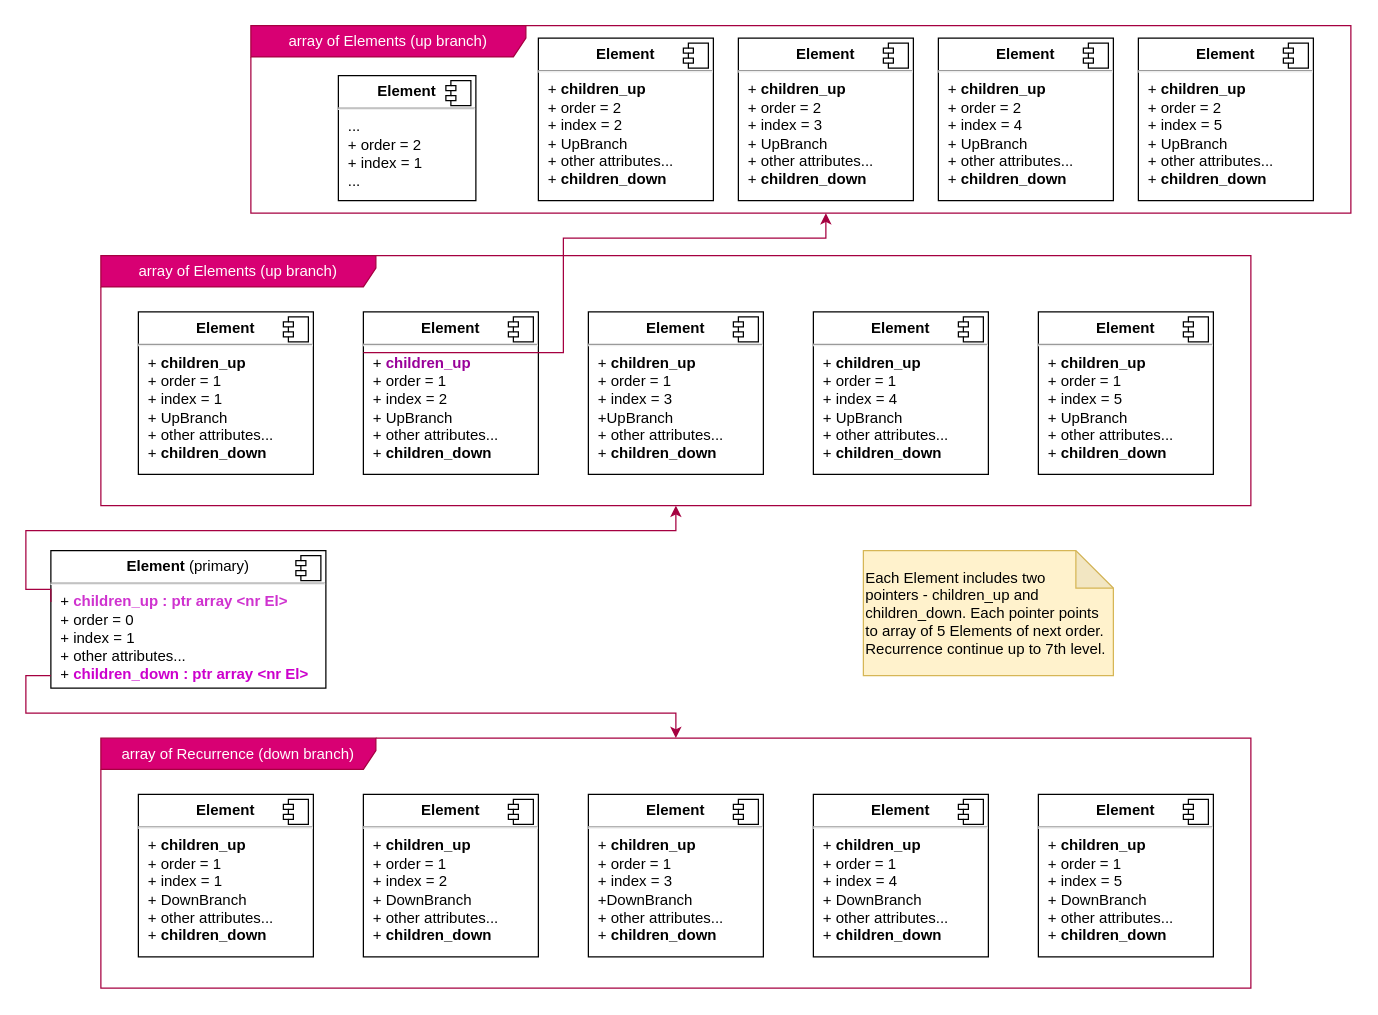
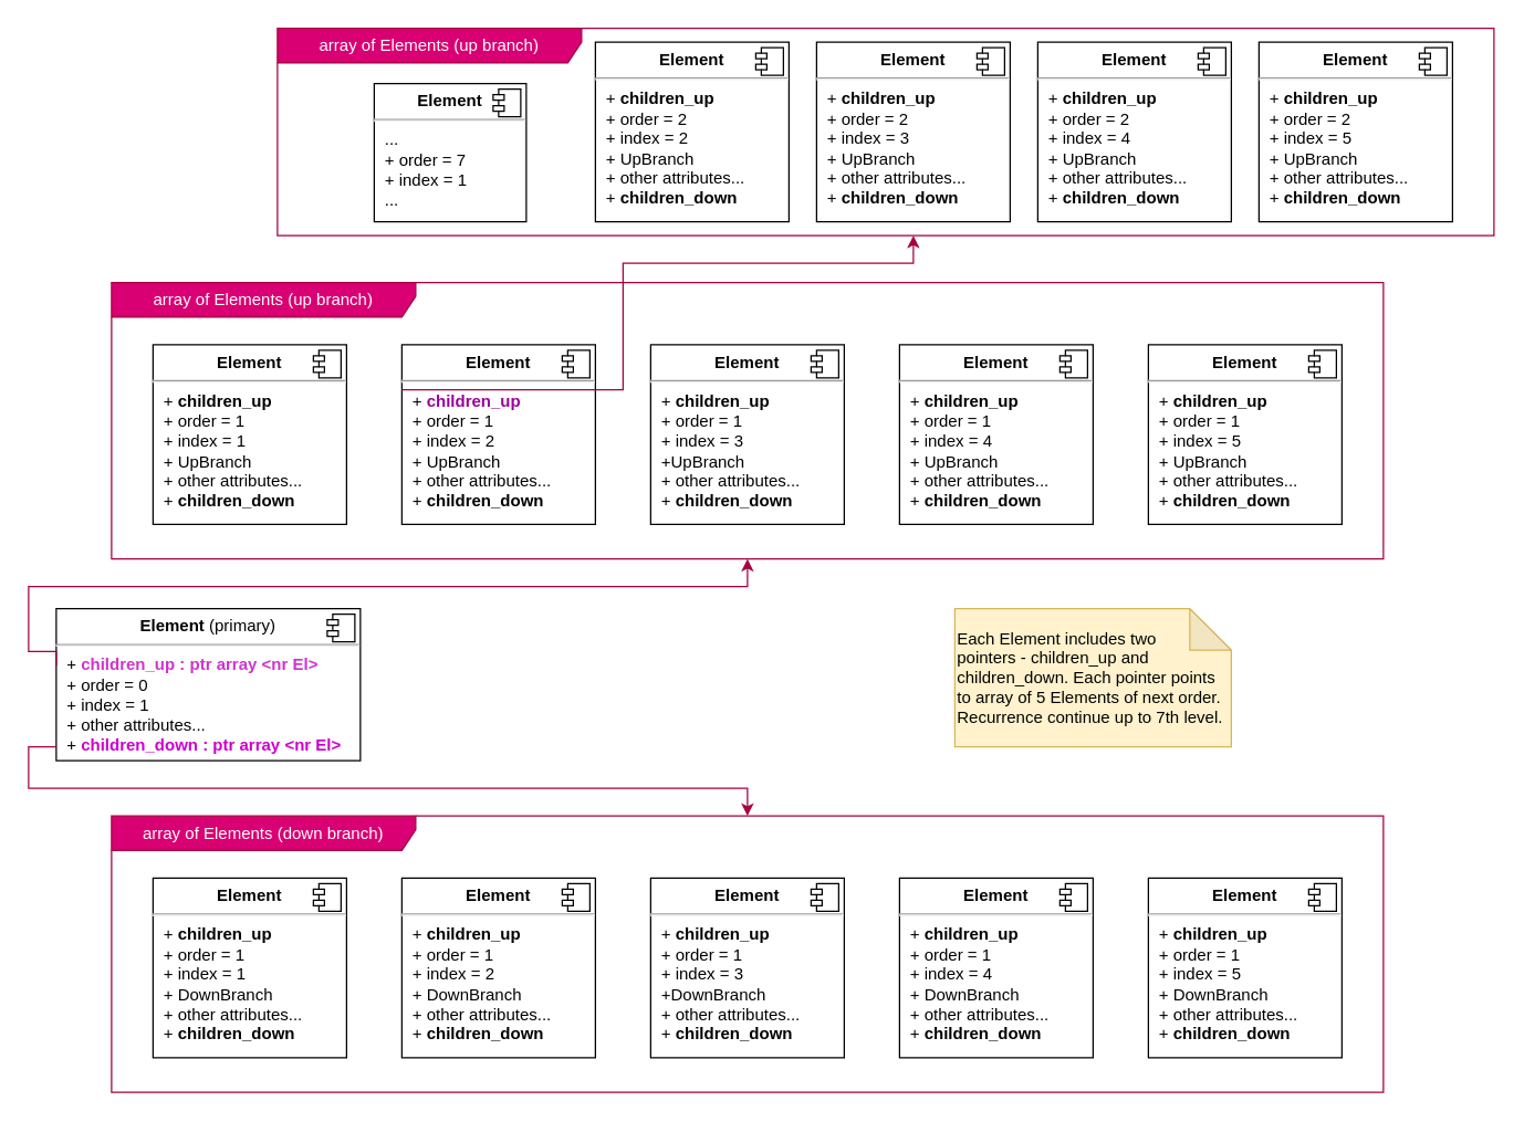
  <mxCell id="0" />
  <mxCell id="1" parent="0" />
  <mxCell id="2" value="&lt;p style=&quot;margin:0px;margin-top:6px;text-align:center;&quot;&gt;&lt;b&gt;Element &lt;/b&gt;(primary)&lt;/p&gt;&lt;hr&gt;&lt;p style=&quot;margin:0px;margin-left:8px;&quot;&gt;+ &lt;b&gt;&lt;font color=&quot;#cf32cf&quot;&gt;children_up : ptr array &amp;lt;nr El&amp;gt;&lt;/font&gt;&lt;/b&gt;&lt;/p&gt;&lt;p style=&quot;margin:0px;margin-left:8px;&quot;&gt;+ order = 0&lt;/p&gt;&lt;p style=&quot;margin:0px;margin-left:8px;&quot;&gt;+ index = 1&lt;/p&gt;&lt;p style=&quot;margin:0px;margin-left:8px;&quot;&gt;+ other attributes...&lt;br&gt;+&amp;nbsp;&lt;b&gt;&lt;font color=&quot;#cc00cc&quot;&gt;children_down : ptr array &amp;lt;nr El&amp;gt;&lt;/font&gt;&lt;/b&gt;&lt;/p&gt;" style="align=left;overflow=fill;html=1;dropTarget=0;whiteSpace=wrap;" vertex="1" parent="1"><mxGeometry x="40" y="440" width="220" height="110" as="geometry" /></mxCell>
  <mxCell id="3" value="" style="shape=component;jettyWidth=8;jettyHeight=4;" vertex="1" parent="2"><mxGeometry x="1" width="20" height="20" relative="1" as="geometry"><mxPoint x="-24" y="4" as="offset" /></mxGeometry></mxCell>
  <mxCell id="4" value="&lt;p style=&quot;margin:0px;margin-top:6px;text-align:center;&quot;&gt;&lt;b&gt;Element&lt;/b&gt;&lt;/p&gt;&lt;hr&gt;&lt;p style=&quot;margin:0px;margin-left:8px;&quot;&gt;+ &lt;b&gt;children_up&lt;/b&gt;&lt;/p&gt;&lt;p style=&quot;margin:0px;margin-left:8px;&quot;&gt;+ order = 1&lt;/p&gt;&lt;p style=&quot;margin:0px;margin-left:8px;&quot;&gt;+ index = 1&lt;/p&gt;&lt;p style=&quot;margin:0px;margin-left:8px;&quot;&gt;+ UpBranch&lt;/p&gt;&lt;p style=&quot;margin:0px;margin-left:8px;&quot;&gt;+ other attributes...&lt;br&gt;+&amp;nbsp;&lt;b&gt;children_down&lt;/b&gt;&lt;/p&gt;" style="align=left;overflow=fill;html=1;dropTarget=0;whiteSpace=wrap;" vertex="1" parent="1"><mxGeometry x="110" y="249" width="140" height="130" as="geometry" /></mxCell>
  <mxCell id="5" value="" style="shape=component;jettyWidth=8;jettyHeight=4;" vertex="1" parent="4"><mxGeometry x="1" width="20" height="20" relative="1" as="geometry"><mxPoint x="-24" y="4" as="offset" /></mxGeometry></mxCell>
  <mxCell id="6" value="&lt;p style=&quot;margin:0px;margin-top:6px;text-align:center;&quot;&gt;&lt;b&gt;Element&lt;/b&gt;&lt;/p&gt;&lt;hr&gt;&lt;p style=&quot;margin:0px;margin-left:8px;&quot;&gt;+ &lt;b&gt;&lt;font color=&quot;#990099&quot;&gt;children_up&lt;/font&gt;&lt;/b&gt;&lt;/p&gt;&lt;p style=&quot;margin:0px;margin-left:8px;&quot;&gt;+ order = 1&lt;/p&gt;&lt;p style=&quot;margin:0px;margin-left:8px;&quot;&gt;+ index = 2&lt;/p&gt;&lt;p style=&quot;margin:0px;margin-left:8px;&quot;&gt;+ UpBranch&lt;/p&gt;&lt;p style=&quot;margin:0px;margin-left:8px;&quot;&gt;+ other attributes...&lt;br&gt;+&amp;nbsp;&lt;b&gt;children_down&lt;/b&gt;&lt;/p&gt;" style="align=left;overflow=fill;html=1;dropTarget=0;whiteSpace=wrap;" vertex="1" parent="1"><mxGeometry x="290" y="249" width="140" height="130" as="geometry" /></mxCell>
  <mxCell id="7" value="" style="shape=component;jettyWidth=8;jettyHeight=4;" vertex="1" parent="6"><mxGeometry x="1" width="20" height="20" relative="1" as="geometry"><mxPoint x="-24" y="4" as="offset" /></mxGeometry></mxCell>
  <mxCell id="8" value="&lt;p style=&quot;margin:0px;margin-top:6px;text-align:center;&quot;&gt;&lt;b&gt;Element&lt;/b&gt;&lt;/p&gt;&lt;hr&gt;&lt;p style=&quot;margin:0px;margin-left:8px;&quot;&gt;+ &lt;b&gt;children_up&lt;/b&gt;&lt;/p&gt;&lt;p style=&quot;margin:0px;margin-left:8px;&quot;&gt;+ order = 1&lt;/p&gt;&lt;p style=&quot;margin:0px;margin-left:8px;&quot;&gt;+ index = 3&lt;/p&gt;&lt;p style=&quot;margin:0px;margin-left:8px;&quot;&gt;+UpBranch&lt;/p&gt;&lt;p style=&quot;margin:0px;margin-left:8px;&quot;&gt;+ other attributes...&lt;br&gt;+&amp;nbsp;&lt;b&gt;children_down&lt;/b&gt;&lt;/p&gt;" style="align=left;overflow=fill;html=1;dropTarget=0;whiteSpace=wrap;" vertex="1" parent="1"><mxGeometry x="470" y="249" width="140" height="130" as="geometry" /></mxCell>
  <mxCell id="9" value="" style="shape=component;jettyWidth=8;jettyHeight=4;" vertex="1" parent="8"><mxGeometry x="1" width="20" height="20" relative="1" as="geometry"><mxPoint x="-24" y="4" as="offset" /></mxGeometry></mxCell>
  <mxCell id="10" value="&lt;p style=&quot;margin:0px;margin-top:6px;text-align:center;&quot;&gt;&lt;b&gt;Element&lt;/b&gt;&lt;/p&gt;&lt;hr&gt;&lt;p style=&quot;margin:0px;margin-left:8px;&quot;&gt;+ &lt;b&gt;children_up&lt;/b&gt;&lt;/p&gt;&lt;p style=&quot;margin:0px;margin-left:8px;&quot;&gt;+ order = 1&lt;/p&gt;&lt;p style=&quot;margin:0px;margin-left:8px;&quot;&gt;+ index = 4&lt;/p&gt;&lt;p style=&quot;margin:0px;margin-left:8px;&quot;&gt;+ UpBranch&lt;/p&gt;&lt;p style=&quot;margin:0px;margin-left:8px;&quot;&gt;+ other attributes...&lt;br&gt;+&amp;nbsp;&lt;b&gt;children_down&lt;/b&gt;&lt;/p&gt;" style="align=left;overflow=fill;html=1;dropTarget=0;whiteSpace=wrap;" vertex="1" parent="1"><mxGeometry x="650" y="249" width="140" height="130" as="geometry" /></mxCell>
  <mxCell id="11" value="" style="shape=component;jettyWidth=8;jettyHeight=4;" vertex="1" parent="10"><mxGeometry x="1" width="20" height="20" relative="1" as="geometry"><mxPoint x="-24" y="4" as="offset" /></mxGeometry></mxCell>
  <mxCell id="12" value="array of Elements (up branch)" style="shape=umlFrame;whiteSpace=wrap;html=1;pointerEvents=0;fillColor=#d80073;strokeColor=#A50040;width=220;height=25;fontColor=#ffffff;" vertex="1" parent="1"><mxGeometry x="80" y="204" width="920" height="200" as="geometry" /></mxCell>
  <mxCell id="13" value="&lt;p style=&quot;margin:0px;margin-top:6px;text-align:center;&quot;&gt;&lt;b&gt;Element&lt;/b&gt;&lt;/p&gt;&lt;hr&gt;&lt;p style=&quot;margin:0px;margin-left:8px;&quot;&gt;+ &lt;b&gt;children_up&lt;/b&gt;&lt;/p&gt;&lt;p style=&quot;margin:0px;margin-left:8px;&quot;&gt;+ order = 1&lt;/p&gt;&lt;p style=&quot;margin:0px;margin-left:8px;&quot;&gt;+ index = 5&lt;/p&gt;&lt;p style=&quot;margin:0px;margin-left:8px;&quot;&gt;+ UpBranch&lt;/p&gt;&lt;p style=&quot;margin:0px;margin-left:8px;&quot;&gt;+ other attributes...&lt;br&gt;+&amp;nbsp;&lt;b&gt;children_down&lt;/b&gt;&lt;/p&gt;" style="align=left;overflow=fill;html=1;dropTarget=0;whiteSpace=wrap;" vertex="1" parent="1"><mxGeometry x="830" y="249" width="140" height="130" as="geometry" /></mxCell>
  <mxCell id="14" value="" style="shape=component;jettyWidth=8;jettyHeight=4;" vertex="1" parent="13"><mxGeometry x="1" width="20" height="20" relative="1" as="geometry"><mxPoint x="-24" y="4" as="offset" /></mxGeometry></mxCell>
  <mxCell id="15" style="edgeStyle=orthogonalEdgeStyle;rounded=0;orthogonalLoop=1;jettySize=auto;html=1;exitX=0;exitY=0.373;exitDx=0;exitDy=0;exitPerimeter=0;fillColor=#d80073;strokeColor=#A50040;" edge="1" parent="1" source="2" target="12"><mxGeometry relative="1" as="geometry"><Array as="points"><mxPoint x="20" y="471" /><mxPoint x="20" y="424" /><mxPoint x="540" y="424" /></Array></mxGeometry></mxCell>
  <mxCell id="16" value="&lt;p style=&quot;margin:0px;margin-top:6px;text-align:center;&quot;&gt;&lt;b&gt;Element&lt;/b&gt;&lt;/p&gt;&lt;hr&gt;&lt;p style=&quot;margin:0px;margin-left:8px;&quot;&gt;+ &lt;b&gt;children_up&lt;/b&gt;&lt;/p&gt;&lt;p style=&quot;margin:0px;margin-left:8px;&quot;&gt;+ order = 1&lt;/p&gt;&lt;p style=&quot;margin:0px;margin-left:8px;&quot;&gt;+ index = 1&lt;/p&gt;&lt;p style=&quot;margin:0px;margin-left:8px;&quot;&gt;+ DownBranch&lt;/p&gt;&lt;p style=&quot;margin:0px;margin-left:8px;&quot;&gt;+ other attributes...&lt;br&gt;+&amp;nbsp;&lt;b&gt;children_down&lt;/b&gt;&lt;/p&gt;" style="align=left;overflow=fill;html=1;dropTarget=0;whiteSpace=wrap;" vertex="1" parent="1"><mxGeometry x="110" y="635" width="140" height="130" as="geometry" /></mxCell>
  <mxCell id="17" value="" style="shape=component;jettyWidth=8;jettyHeight=4;" vertex="1" parent="16"><mxGeometry x="1" width="20" height="20" relative="1" as="geometry"><mxPoint x="-24" y="4" as="offset" /></mxGeometry></mxCell>
  <mxCell id="18" value="&lt;p style=&quot;margin:0px;margin-top:6px;text-align:center;&quot;&gt;&lt;b&gt;Element&lt;/b&gt;&lt;/p&gt;&lt;hr&gt;&lt;p style=&quot;margin:0px;margin-left:8px;&quot;&gt;+ &lt;b&gt;children_up&lt;/b&gt;&lt;/p&gt;&lt;p style=&quot;margin:0px;margin-left:8px;&quot;&gt;+ order = 1&lt;/p&gt;&lt;p style=&quot;margin:0px;margin-left:8px;&quot;&gt;+ index = 2&lt;/p&gt;&lt;p style=&quot;margin:0px;margin-left:8px;&quot;&gt;+ DownBranch&lt;/p&gt;&lt;p style=&quot;margin:0px;margin-left:8px;&quot;&gt;+ other attributes...&lt;br&gt;+&amp;nbsp;&lt;b&gt;children_down&lt;/b&gt;&lt;/p&gt;" style="align=left;overflow=fill;html=1;dropTarget=0;whiteSpace=wrap;" vertex="1" parent="1"><mxGeometry x="290" y="635" width="140" height="130" as="geometry" /></mxCell>
  <mxCell id="19" value="" style="shape=component;jettyWidth=8;jettyHeight=4;" vertex="1" parent="18"><mxGeometry x="1" width="20" height="20" relative="1" as="geometry"><mxPoint x="-24" y="4" as="offset" /></mxGeometry></mxCell>
  <mxCell id="20" value="&lt;p style=&quot;margin:0px;margin-top:6px;text-align:center;&quot;&gt;&lt;b&gt;Element&lt;/b&gt;&lt;/p&gt;&lt;hr&gt;&lt;p style=&quot;margin:0px;margin-left:8px;&quot;&gt;+ &lt;b&gt;children_up&lt;/b&gt;&lt;/p&gt;&lt;p style=&quot;margin:0px;margin-left:8px;&quot;&gt;+ order = 1&lt;/p&gt;&lt;p style=&quot;margin:0px;margin-left:8px;&quot;&gt;+ index = 3&lt;/p&gt;&lt;p style=&quot;margin:0px;margin-left:8px;&quot;&gt;+DownBranch&lt;/p&gt;&lt;p style=&quot;margin:0px;margin-left:8px;&quot;&gt;+ other attributes...&lt;br&gt;+&amp;nbsp;&lt;b&gt;children_down&lt;/b&gt;&lt;/p&gt;" style="align=left;overflow=fill;html=1;dropTarget=0;whiteSpace=wrap;" vertex="1" parent="1"><mxGeometry x="470" y="635" width="140" height="130" as="geometry" /></mxCell>
  <mxCell id="21" value="" style="shape=component;jettyWidth=8;jettyHeight=4;" vertex="1" parent="20"><mxGeometry x="1" width="20" height="20" relative="1" as="geometry"><mxPoint x="-24" y="4" as="offset" /></mxGeometry></mxCell>
  <mxCell id="22" value="&lt;p style=&quot;margin:0px;margin-top:6px;text-align:center;&quot;&gt;&lt;b&gt;Element&lt;/b&gt;&lt;/p&gt;&lt;hr&gt;&lt;p style=&quot;margin:0px;margin-left:8px;&quot;&gt;+ &lt;b&gt;children_up&lt;/b&gt;&lt;/p&gt;&lt;p style=&quot;margin:0px;margin-left:8px;&quot;&gt;+ order = 1&lt;/p&gt;&lt;p style=&quot;margin:0px;margin-left:8px;&quot;&gt;+ index = 4&lt;/p&gt;&lt;p style=&quot;margin:0px;margin-left:8px;&quot;&gt;+ DownBranch&lt;/p&gt;&lt;p style=&quot;margin:0px;margin-left:8px;&quot;&gt;+ other attributes...&lt;br&gt;+&amp;nbsp;&lt;b&gt;children_down&lt;/b&gt;&lt;/p&gt;" style="align=left;overflow=fill;html=1;dropTarget=0;whiteSpace=wrap;" vertex="1" parent="1"><mxGeometry x="650" y="635" width="140" height="130" as="geometry" /></mxCell>
  <mxCell id="23" value="" style="shape=component;jettyWidth=8;jettyHeight=4;" vertex="1" parent="22"><mxGeometry x="1" width="20" height="20" relative="1" as="geometry"><mxPoint x="-24" y="4" as="offset" /></mxGeometry></mxCell>
  <mxCell id="24" style="edgeStyle=orthogonalEdgeStyle;rounded=0;orthogonalLoop=1;jettySize=auto;html=1;fillColor=#d80073;strokeColor=#A50040;exitX=0;exitY=0.909;exitDx=0;exitDy=0;exitPerimeter=0;" edge="1" parent="1" source="2" target="25"><mxGeometry relative="1" as="geometry" /></mxCell>
- <mxCell id="25" value="array of Recurrence (down branch)" style="shape=umlFrame;whiteSpace=wrap;html=1;pointerEvents=0;fillColor=#d80073;strokeColor=#A50040;width=220;height=25;fontColor=#ffffff;" vertex="1" parent="1"><mxGeometry x="80" y="590" width="920" height="200" as="geometry" /></mxCell>
+ <mxCell id="25" value="array of Elements (down branch)" style="shape=umlFrame;whiteSpace=wrap;html=1;pointerEvents=0;fillColor=#d80073;strokeColor=#A50040;width=220;height=25;fontColor=#ffffff;" vertex="1" parent="1"><mxGeometry x="80" y="590" width="920" height="200" as="geometry" /></mxCell>
  <mxCell id="26" value="&lt;p style=&quot;margin:0px;margin-top:6px;text-align:center;&quot;&gt;&lt;b&gt;Element&lt;/b&gt;&lt;/p&gt;&lt;hr&gt;&lt;p style=&quot;margin:0px;margin-left:8px;&quot;&gt;+ &lt;b&gt;children_up&lt;/b&gt;&lt;/p&gt;&lt;p style=&quot;margin:0px;margin-left:8px;&quot;&gt;+ order = 1&lt;/p&gt;&lt;p style=&quot;margin:0px;margin-left:8px;&quot;&gt;+ index = 5&lt;/p&gt;&lt;p style=&quot;margin:0px;margin-left:8px;&quot;&gt;+ DownBranch&lt;/p&gt;&lt;p style=&quot;margin:0px;margin-left:8px;&quot;&gt;+ other attributes...&lt;br&gt;+&amp;nbsp;&lt;b&gt;children_down&lt;/b&gt;&lt;/p&gt;" style="align=left;overflow=fill;html=1;dropTarget=0;whiteSpace=wrap;" vertex="1" parent="1"><mxGeometry x="830" y="635" width="140" height="130" as="geometry" /></mxCell>
  <mxCell id="27" value="" style="shape=component;jettyWidth=8;jettyHeight=4;" vertex="1" parent="26"><mxGeometry x="1" width="20" height="20" relative="1" as="geometry"><mxPoint x="-24" y="4" as="offset" /></mxGeometry></mxCell>
  <mxCell id="28" style="edgeStyle=orthogonalEdgeStyle;rounded=0;orthogonalLoop=1;jettySize=auto;html=1;fillColor=#d80073;strokeColor=#A50040;exitX=0;exitY=0.25;exitDx=0;exitDy=0;" edge="1" parent="1" source="6" target="29"><mxGeometry relative="1" as="geometry"><Array as="points"><mxPoint x="450" y="282" /><mxPoint x="450" y="190" /><mxPoint x="660" y="190" /></Array></mxGeometry></mxCell>
  <mxCell id="29" value="array of Elements (up branch)" style="shape=umlFrame;whiteSpace=wrap;html=1;pointerEvents=0;fillColor=#d80073;strokeColor=#A50040;width=220;height=25;fontColor=#ffffff;" vertex="1" parent="1"><mxGeometry x="200" y="20" width="880" height="150" as="geometry" /></mxCell>
  <mxCell id="30" value="&lt;p style=&quot;margin:0px;margin-top:6px;text-align:center;&quot;&gt;&lt;b&gt;Element&lt;/b&gt;&lt;/p&gt;&lt;hr&gt;&lt;p style=&quot;margin:0px;margin-left:8px;&quot;&gt;+ &lt;b&gt;children_up&lt;/b&gt;&lt;/p&gt;&lt;p style=&quot;margin:0px;margin-left:8px;&quot;&gt;+ order = 2&lt;/p&gt;&lt;p style=&quot;margin:0px;margin-left:8px;&quot;&gt;+ index = 2&lt;/p&gt;&lt;p style=&quot;margin:0px;margin-left:8px;&quot;&gt;+ UpBranch&lt;/p&gt;&lt;p style=&quot;margin:0px;margin-left:8px;&quot;&gt;+ other attributes...&lt;br&gt;+&amp;nbsp;&lt;b&gt;children_down&lt;/b&gt;&lt;/p&gt;" style="align=left;overflow=fill;html=1;dropTarget=0;whiteSpace=wrap;" vertex="1" parent="1"><mxGeometry x="430" y="30" width="140" height="130" as="geometry" /></mxCell>
  <mxCell id="31" value="" style="shape=component;jettyWidth=8;jettyHeight=4;" vertex="1" parent="30"><mxGeometry x="1" width="20" height="20" relative="1" as="geometry"><mxPoint x="-24" y="4" as="offset" /></mxGeometry></mxCell>
- <mxCell id="32" value="&lt;p style=&quot;margin:0px;margin-top:6px;text-align:center;&quot;&gt;&lt;b&gt;Element&lt;/b&gt;&lt;/p&gt;&lt;hr&gt;&lt;p style=&quot;margin:0px;margin-left:8px;&quot;&gt;...&lt;/p&gt;&lt;p style=&quot;margin:0px;margin-left:8px;&quot;&gt;+ order = 2&lt;/p&gt;&lt;p style=&quot;margin:0px;margin-left:8px;&quot;&gt;+ index = 1&lt;/p&gt;&lt;p style=&quot;margin:0px;margin-left:8px;&quot;&gt;...&lt;/p&gt;" style="align=left;overflow=fill;html=1;dropTarget=0;whiteSpace=wrap;" vertex="1" parent="1"><mxGeometry x="270" y="60" width="110" height="100" as="geometry" /></mxCell>
+ <mxCell id="32" value="&lt;p style=&quot;margin:0px;margin-top:6px;text-align:center;&quot;&gt;&lt;b&gt;Element&lt;/b&gt;&lt;/p&gt;&lt;hr&gt;&lt;p style=&quot;margin:0px;margin-left:8px;&quot;&gt;...&lt;/p&gt;&lt;p style=&quot;margin:0px;margin-left:8px;&quot;&gt;+ order = 7&lt;/p&gt;&lt;p style=&quot;margin:0px;margin-left:8px;&quot;&gt;+ index = 1&lt;/p&gt;&lt;p style=&quot;margin:0px;margin-left:8px;&quot;&gt;...&lt;/p&gt;" style="align=left;overflow=fill;html=1;dropTarget=0;whiteSpace=wrap;" vertex="1" parent="1"><mxGeometry x="270" y="60" width="110" height="100" as="geometry" /></mxCell>
  <mxCell id="33" value="" style="shape=component;jettyWidth=8;jettyHeight=4;" vertex="1" parent="32"><mxGeometry x="1" width="20" height="20" relative="1" as="geometry"><mxPoint x="-24" y="4" as="offset" /></mxGeometry></mxCell>
  <mxCell id="34" value="&lt;p style=&quot;margin:0px;margin-top:6px;text-align:center;&quot;&gt;&lt;b&gt;Element&lt;/b&gt;&lt;/p&gt;&lt;hr&gt;&lt;p style=&quot;margin:0px;margin-left:8px;&quot;&gt;+ &lt;b&gt;children_up&lt;/b&gt;&lt;/p&gt;&lt;p style=&quot;margin:0px;margin-left:8px;&quot;&gt;+ order = 2&lt;/p&gt;&lt;p style=&quot;margin:0px;margin-left:8px;&quot;&gt;+ index = 3&lt;/p&gt;&lt;p style=&quot;margin:0px;margin-left:8px;&quot;&gt;+ UpBranch&lt;/p&gt;&lt;p style=&quot;margin:0px;margin-left:8px;&quot;&gt;+ other attributes...&lt;br&gt;+&amp;nbsp;&lt;b&gt;children_down&lt;/b&gt;&lt;/p&gt;" style="align=left;overflow=fill;html=1;dropTarget=0;whiteSpace=wrap;" vertex="1" parent="1"><mxGeometry x="590" y="30" width="140" height="130" as="geometry" /></mxCell>
  <mxCell id="35" value="" style="shape=component;jettyWidth=8;jettyHeight=4;" vertex="1" parent="34"><mxGeometry x="1" width="20" height="20" relative="1" as="geometry"><mxPoint x="-24" y="4" as="offset" /></mxGeometry></mxCell>
  <mxCell id="36" value="&lt;p style=&quot;margin:0px;margin-top:6px;text-align:center;&quot;&gt;&lt;b&gt;Element&lt;/b&gt;&lt;/p&gt;&lt;hr&gt;&lt;p style=&quot;margin:0px;margin-left:8px;&quot;&gt;+ &lt;b&gt;children_up&lt;/b&gt;&lt;/p&gt;&lt;p style=&quot;margin:0px;margin-left:8px;&quot;&gt;+ order = 2&lt;/p&gt;&lt;p style=&quot;margin:0px;margin-left:8px;&quot;&gt;+ index = 4&lt;/p&gt;&lt;p style=&quot;margin:0px;margin-left:8px;&quot;&gt;+ UpBranch&lt;/p&gt;&lt;p style=&quot;margin:0px;margin-left:8px;&quot;&gt;+ other attributes...&lt;br&gt;+&amp;nbsp;&lt;b&gt;children_down&lt;/b&gt;&lt;/p&gt;" style="align=left;overflow=fill;html=1;dropTarget=0;whiteSpace=wrap;" vertex="1" parent="1"><mxGeometry x="750" y="30" width="140" height="130" as="geometry" /></mxCell>
  <mxCell id="37" value="" style="shape=component;jettyWidth=8;jettyHeight=4;" vertex="1" parent="36"><mxGeometry x="1" width="20" height="20" relative="1" as="geometry"><mxPoint x="-24" y="4" as="offset" /></mxGeometry></mxCell>
  <mxCell id="38" value="&lt;p style=&quot;margin:0px;margin-top:6px;text-align:center;&quot;&gt;&lt;b&gt;Element&lt;/b&gt;&lt;/p&gt;&lt;hr&gt;&lt;p style=&quot;margin:0px;margin-left:8px;&quot;&gt;+ &lt;b&gt;children_up&lt;/b&gt;&lt;/p&gt;&lt;p style=&quot;margin:0px;margin-left:8px;&quot;&gt;+ order = 2&lt;/p&gt;&lt;p style=&quot;margin:0px;margin-left:8px;&quot;&gt;+ index = 5&lt;/p&gt;&lt;p style=&quot;margin:0px;margin-left:8px;&quot;&gt;+ UpBranch&lt;/p&gt;&lt;p style=&quot;margin:0px;margin-left:8px;&quot;&gt;+ other attributes...&lt;br&gt;+&amp;nbsp;&lt;b&gt;children_down&lt;/b&gt;&lt;/p&gt;" style="align=left;overflow=fill;html=1;dropTarget=0;whiteSpace=wrap;" vertex="1" parent="1"><mxGeometry x="910" y="30" width="140" height="130" as="geometry" /></mxCell>
  <mxCell id="39" value="" style="shape=component;jettyWidth=8;jettyHeight=4;" vertex="1" parent="38"><mxGeometry x="1" width="20" height="20" relative="1" as="geometry"><mxPoint x="-24" y="4" as="offset" /></mxGeometry></mxCell>
  <mxCell id="40" value="Each Element includes two &lt;br&gt;pointers - children_up and children_down. Each pointer points to array of 5 Elements of next order.&lt;br&gt;Recurrence continue up to 7th level." style="shape=note;whiteSpace=wrap;html=1;backgroundOutline=1;darkOpacity=0.05;align=left;fillColor=#fff2cc;strokeColor=#d6b656;" vertex="1" parent="1"><mxGeometry x="690" y="440" width="200" height="100" as="geometry" /></mxCell>
